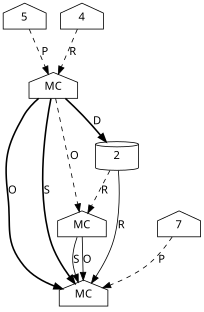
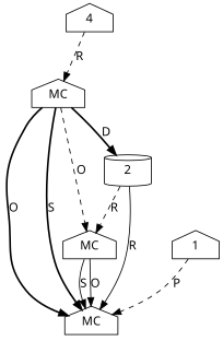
  digraph {
    fontname="Noto Sans"
    node [fontname="Noto Sans" shape=house t=Matcher]
    edge [fontname="Noto Sans" style=dashed]
    n1 [l=264 label=MC s="find()"]
    n2 [l=267 label=MC s="group()" t=MatchResult]
    2 [n=packedReferenceMatcher shape=cylinder]
    n4 [l=263 label=MC s="matcher()" t=Pattern]
-   5 [n=methodDescriptor t=String]
    n6 [label=4 n="AnnotationHeaders.SIMPLE_PARAM_PATTERN" t=Pattern]
-   7 [t=int v=1]
+   7 [t=int v=1 label=1]
    n1 -> n2 [label=S style=solid]
    n1 -> n2 [label=O style=solid]
    2 -> n1 [label=R]
    2 -> n2 [label=R style=solid]
    n4 -> n1 [label=O]
    n4 -> n2 [label=O style=bold]
    n4 -> n2 [label=S style=bold]
    n4 -> 2 [label=D style=bold]
-   5 -> n4 [label=P]
    n6 -> n4 [label=R]
    7 -> n2 [label=P]
  }
